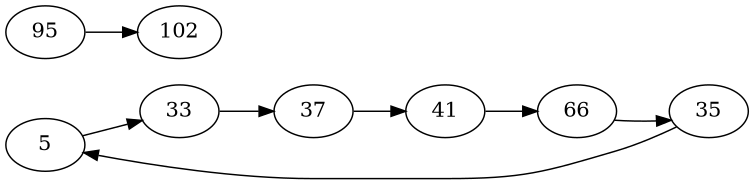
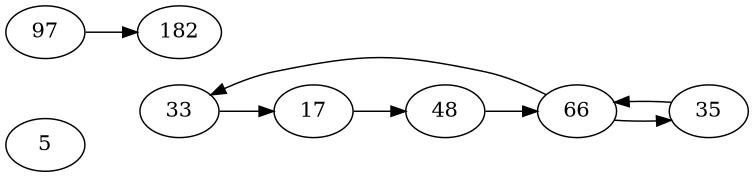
  strict digraph {
    rankdir=LR
    5
    66 [contraction="{70: {}, 78: {'contraction': {82: {'contraction': {103: {'contraction': {89: {}}}}}}}, 48: {'contraction': {30: {}}}, 23: {'contraction': {26: {}}}, 27: {}}"]
    35
    33 [contraction="{34: {}}"]
-   37 [contraction="{28: {'contraction': {38: {}}}}"]
-   41
-   102 [contraction="{88: {}}"]
-   97 [label=95]
+   37 [contraction="{28: {'contraction': {38: {}}}}" label=17]
+   41 [label=48]
+   102 [contraction="{88: {}}" label=182]
+   97
    66 -> 35
-   5 -> 33
-   35 -> 5
+   66 -> 33
+   35 -> 66
    33 -> 37
    37 -> 41
    41 -> 66
    97 -> 102
  }
